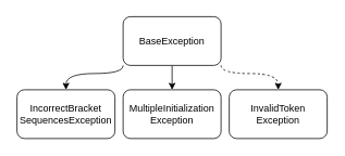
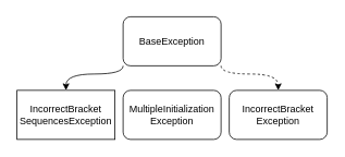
  <mxCell id="0" />
  <mxCell id="1" parent="0" />
  <mxCell id="2" style="edgeStyle=orthogonalEdgeStyle;rounded=0;orthogonalLoop=1;jettySize=auto;html=1;exitX=0;exitY=1;exitDx=0;exitDy=0;entryX=0.5;entryY=0;entryDx=0;entryDy=0;curved=1;" parent="1" source="5" target="6" edge="1"><mxGeometry relative="1" as="geometry"><Array as="points"><mxPoint x="150" y="90" /><mxPoint x="80" y="90" /></Array></mxGeometry></mxCell>
- <mxCell id="3" style="edgeStyle=orthogonalEdgeStyle;rounded=0;orthogonalLoop=1;jettySize=auto;html=1;exitX=0.5;exitY=1;exitDx=0;exitDy=0;entryX=0.5;entryY=0;entryDx=0;entryDy=0;" parent="1" source="5" target="7" edge="1"><mxGeometry relative="1" as="geometry" /></mxCell>
  <mxCell id="4" style="edgeStyle=orthogonalEdgeStyle;rounded=0;orthogonalLoop=1;jettySize=auto;html=1;exitX=1;exitY=1;exitDx=0;exitDy=0;curved=1;dashed=1;" parent="1" source="5" target="8" edge="1"><mxGeometry relative="1" as="geometry"><Array as="points"><mxPoint x="270" y="90" /><mxPoint x="340" y="90" /></Array></mxGeometry></mxCell>
  <mxCell id="5" value="BaseException" style="rounded=1;whiteSpace=wrap;html=1;" parent="1" vertex="1"><mxGeometry x="150" y="20" width="120" height="60" as="geometry" /></mxCell>
- <mxCell id="6" value="IncorrectBracket&lt;br&gt;SequencesException" style="rounded=1;whiteSpace=wrap;html=1;" parent="1" vertex="1"><mxGeometry x="20" y="110" width="120" height="60" as="geometry" /></mxCell>
+ <mxCell id="6" value="IncorrectBracket&lt;br&gt;SequencesException" style="whiteSpace=wrap;html=1;rounded=0;" parent="1" vertex="1"><mxGeometry x="20" y="110" width="120" height="60" as="geometry" /></mxCell>
  <mxCell id="7" value="MultipleInitialization&lt;br&gt;Exception" style="rounded=1;whiteSpace=wrap;html=1;" parent="1" vertex="1"><mxGeometry x="150" y="110" width="120" height="60" as="geometry" /></mxCell>
- <mxCell id="8" value="InvalidToken&lt;br&gt;Exception" style="rounded=1;whiteSpace=wrap;html=1;" parent="1" vertex="1"><mxGeometry x="280" y="110" width="120" height="60" as="geometry" /></mxCell>
+ <mxCell id="8" value="IncorrectBracket&lt;br&gt;Exception" style="rounded=1;whiteSpace=wrap;html=1;" parent="1" vertex="1"><mxGeometry x="280" y="110" width="120" height="60" as="geometry" /></mxCell>
